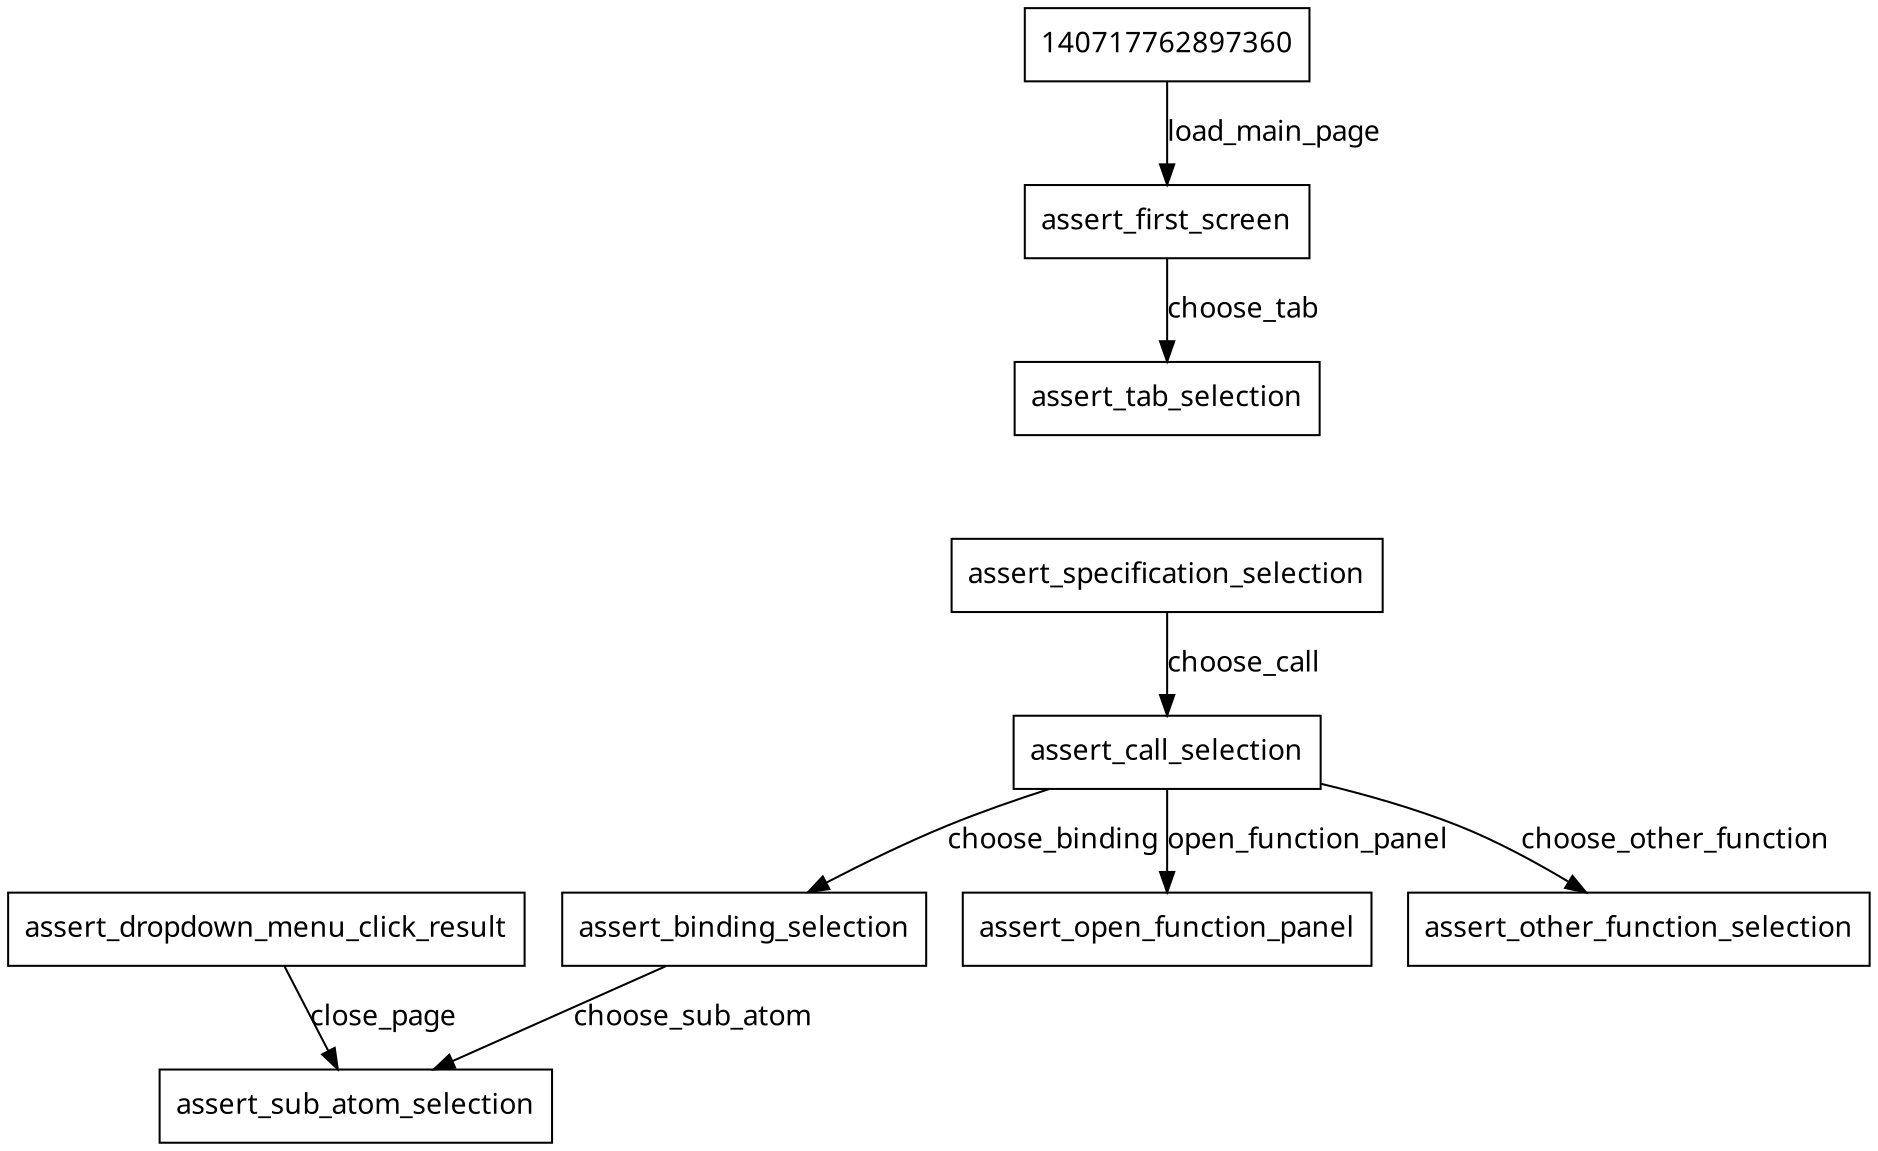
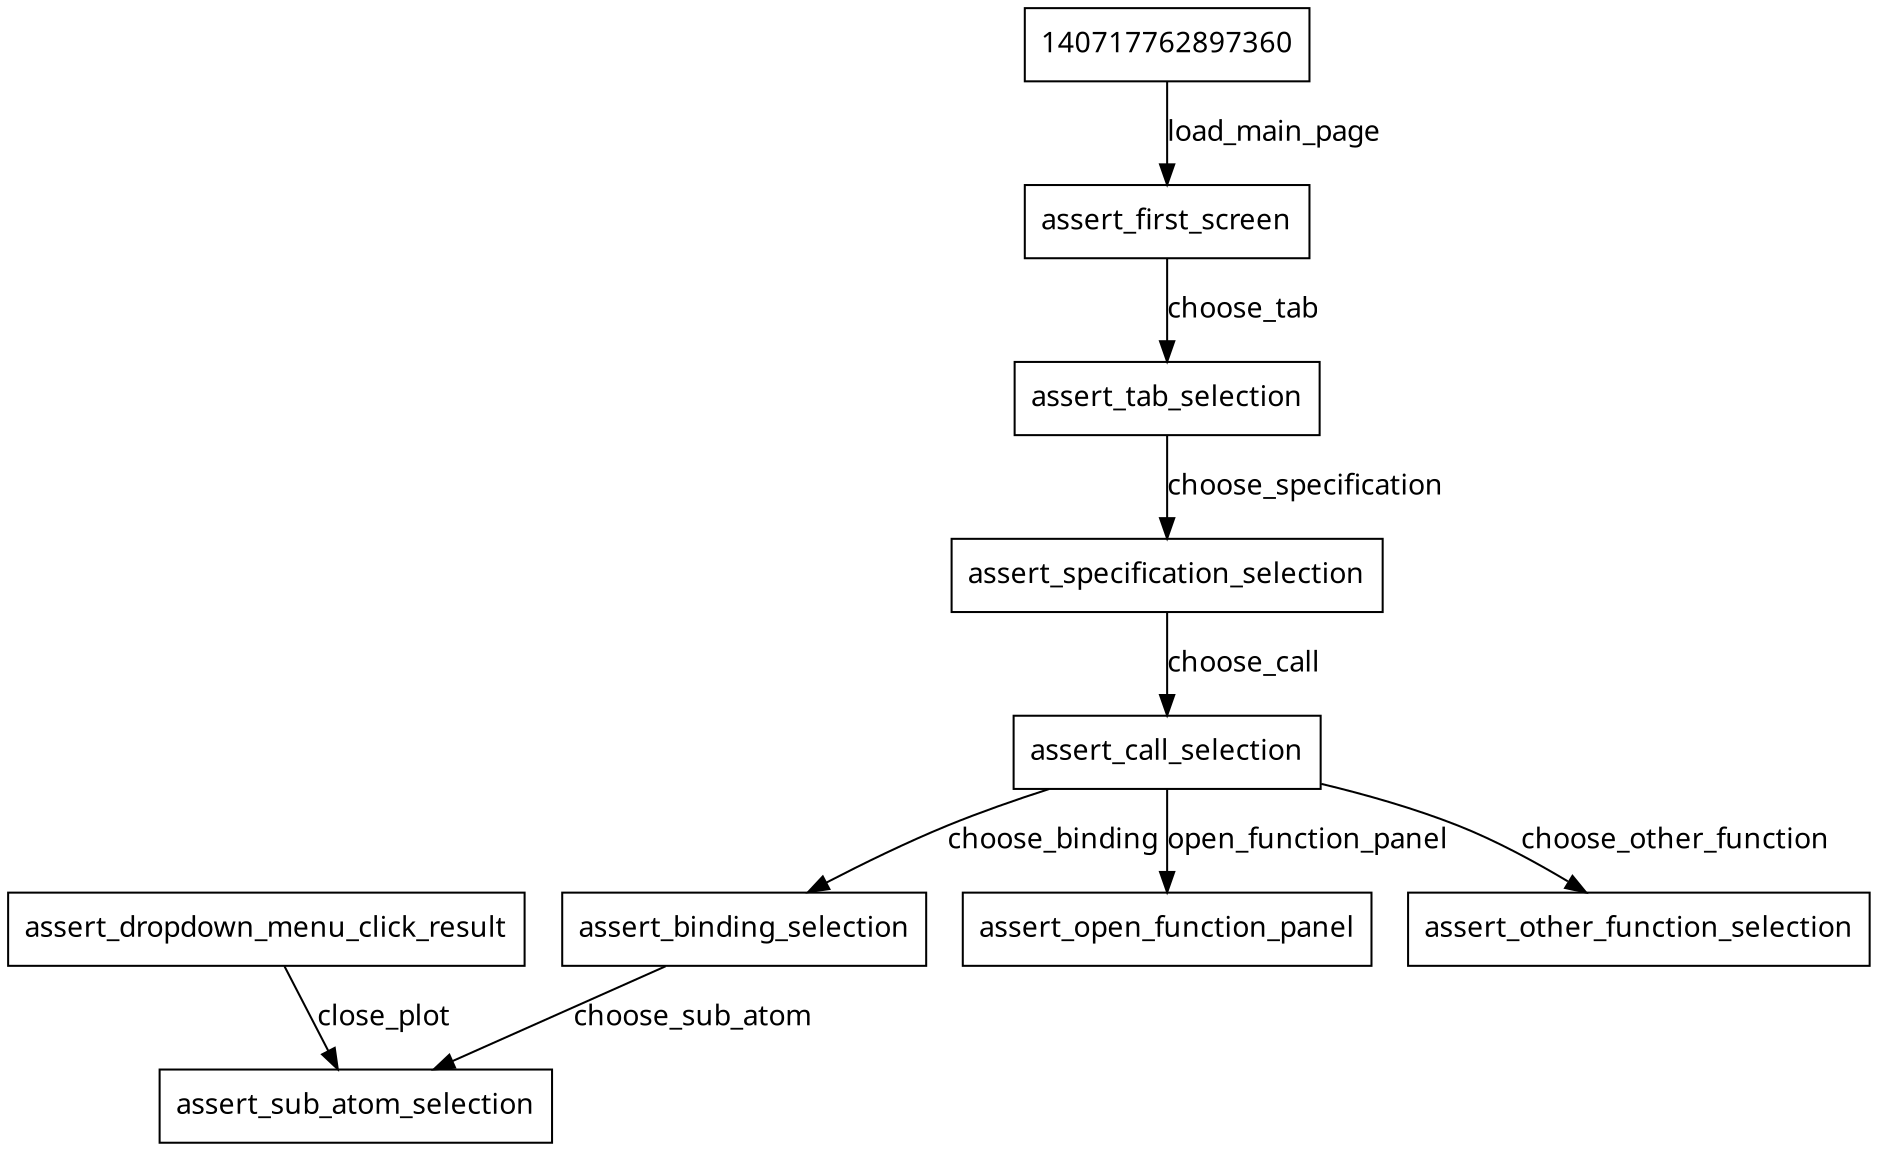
  digraph {
    fontsize=10
    node [color=black fontcolor=black fontname=monaco shape=rectangle]
    edge [color=black fontcolor=black fontname=monaco]
    n1 [label=assert_first_screen]
    140717762897360
    n3 [label=assert_tab_selection]
    n4 [label=assert_specification_selection]
    n5 [label=assert_call_selection]
    n6 [label=assert_binding_selection]
    n7 [label=assert_open_function_panel]
    n8 [label=assert_other_function_selection]
    n9 [label=assert_sub_atom_selection]
    n10 [label=assert_dropdown_menu_click_result]
    n1 -> n3 [label=choose_tab]
    140717762897360 -> n1 [label=load_main_page]
+   n3 -> n4 [label=choose_specification]
    n4 -> n5 [label=choose_call]
    n5 -> n6 [label=choose_binding]
    n5 -> n7 [label=open_function_panel]
    n5 -> n8 [label=choose_other_function]
    n6 -> n9 [label=choose_sub_atom]
-   n10 -> n9 [label=close_page]
+   n10 -> n9 [label=close_plot]
  }
